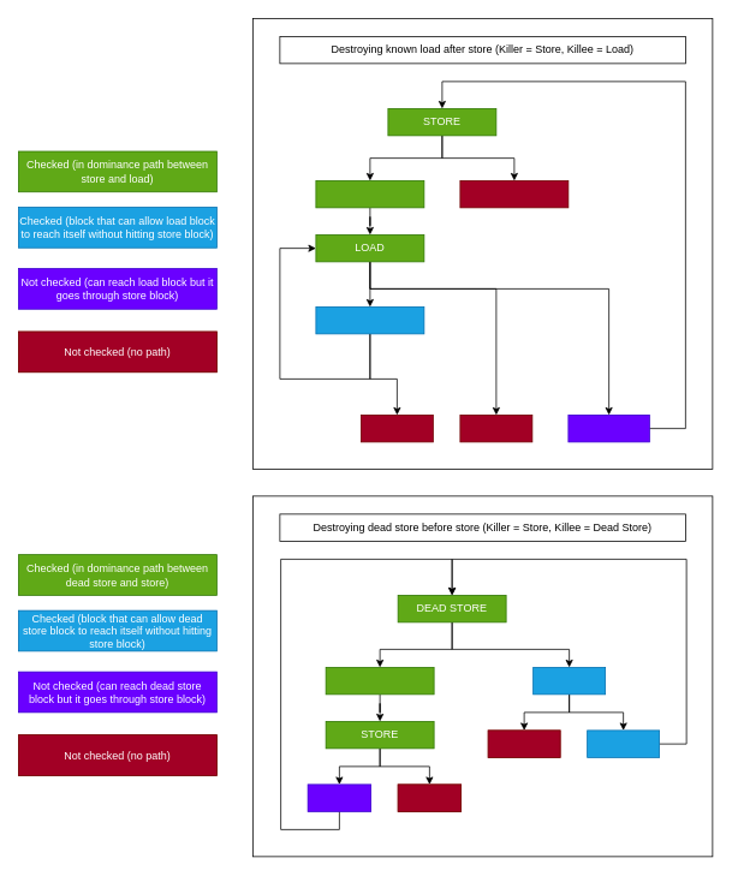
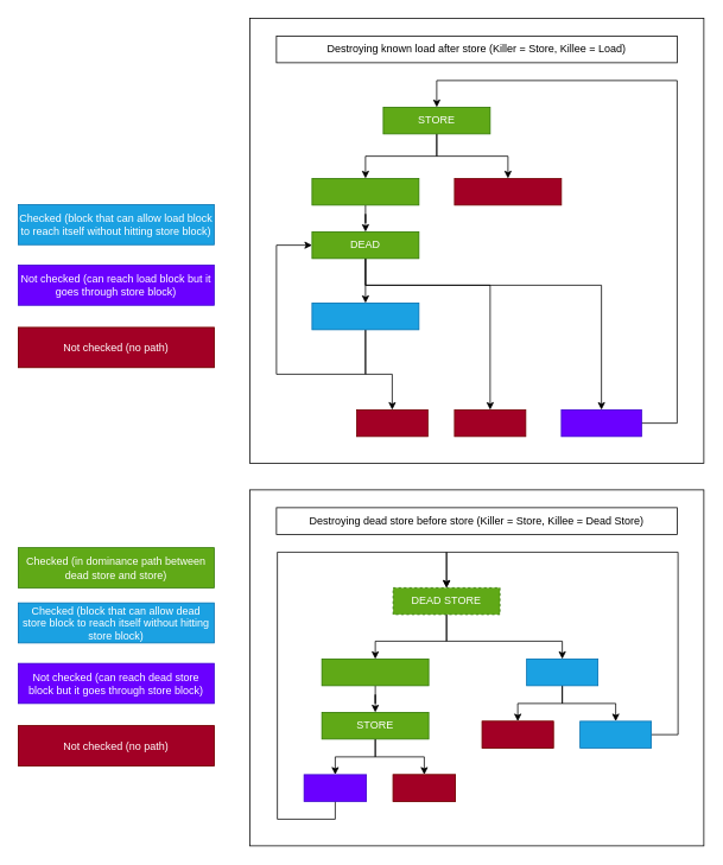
  <mxCell id="0" />
  <mxCell id="1" parent="0" />
  <mxCell id="2" value="" style="rounded=0;whiteSpace=wrap;html=1;" parent="1" vertex="1"><mxGeometry x="280" y="550" width="510" height="400" as="geometry" /></mxCell>
  <mxCell id="3" value="" style="rounded=0;whiteSpace=wrap;html=1;" parent="1" vertex="1"><mxGeometry x="280" y="20" width="510" height="500" as="geometry" /></mxCell>
  <mxCell id="4" style="edgeStyle=orthogonalEdgeStyle;rounded=0;orthogonalLoop=1;jettySize=auto;html=1;" parent="1" source="6" target="8" edge="1"><mxGeometry relative="1" as="geometry" /></mxCell>
  <mxCell id="5" style="edgeStyle=orthogonalEdgeStyle;rounded=0;orthogonalLoop=1;jettySize=auto;html=1;entryX=0.5;entryY=0;entryDx=0;entryDy=0;" parent="1" source="6" target="9" edge="1"><mxGeometry relative="1" as="geometry" /></mxCell>
  <mxCell id="6" value="STORE" style="rounded=0;whiteSpace=wrap;html=1;fillColor=#60a917;strokeColor=#2D7600;fontColor=#ffffff;" parent="1" vertex="1"><mxGeometry x="430" y="120" width="120" height="30" as="geometry" /></mxCell>
  <mxCell id="7" style="edgeStyle=orthogonalEdgeStyle;rounded=0;orthogonalLoop=1;jettySize=auto;html=1;" parent="1" source="8" target="13" edge="1"><mxGeometry relative="1" as="geometry" /></mxCell>
  <mxCell id="8" value="" style="rounded=0;whiteSpace=wrap;html=1;fillColor=#60a917;strokeColor=#2D7600;fontColor=#ffffff;" parent="1" vertex="1"><mxGeometry x="350" y="200" width="120" height="30" as="geometry" /></mxCell>
  <mxCell id="9" value="" style="rounded=0;whiteSpace=wrap;html=1;fillColor=#a20025;strokeColor=#6F0000;fontColor=#ffffff;" parent="1" vertex="1"><mxGeometry x="510" y="200" width="120" height="30" as="geometry" /></mxCell>
  <mxCell id="10" style="edgeStyle=orthogonalEdgeStyle;rounded=0;orthogonalLoop=1;jettySize=auto;html=1;entryX=0.5;entryY=0;entryDx=0;entryDy=0;" parent="1" source="13" target="16" edge="1"><mxGeometry relative="1" as="geometry" /></mxCell>
  <mxCell id="11" style="edgeStyle=orthogonalEdgeStyle;rounded=0;orthogonalLoop=1;jettySize=auto;html=1;entryX=0.5;entryY=0;entryDx=0;entryDy=0;" parent="1" source="13" target="18" edge="1"><mxGeometry relative="1" as="geometry"><mxPoint x="620" y="460" as="targetPoint" /><Array as="points"><mxPoint x="410" y="320" /><mxPoint x="550" y="320" /></Array></mxGeometry></mxCell>
  <mxCell id="12" style="edgeStyle=orthogonalEdgeStyle;rounded=0;orthogonalLoop=1;jettySize=auto;html=1;" parent="1" source="13" target="20" edge="1"><mxGeometry relative="1" as="geometry"><Array as="points"><mxPoint x="410" y="320" /><mxPoint x="675" y="320" /></Array></mxGeometry></mxCell>
- <mxCell id="13" value="LOAD" style="rounded=0;whiteSpace=wrap;html=1;fillColor=#60a917;strokeColor=#2D7600;fontColor=#ffffff;" parent="1" vertex="1"><mxGeometry x="350" y="260" width="120" height="30" as="geometry" /></mxCell>
+ <mxCell id="13" value="DEAD" style="rounded=0;whiteSpace=wrap;html=1;fillColor=#60a917;strokeColor=#2D7600;fontColor=#ffffff;" parent="1" vertex="1"><mxGeometry x="350" y="260" width="120" height="30" as="geometry" /></mxCell>
  <mxCell id="14" style="edgeStyle=orthogonalEdgeStyle;rounded=0;orthogonalLoop=1;jettySize=auto;html=1;" parent="1" source="16" edge="1"><mxGeometry relative="1" as="geometry"><mxPoint x="350" y="275" as="targetPoint" /><Array as="points"><mxPoint x="410" y="420" /><mxPoint x="310" y="420" /><mxPoint x="310" y="275" /><mxPoint x="350" y="275" /></Array></mxGeometry></mxCell>
  <mxCell id="15" style="edgeStyle=orthogonalEdgeStyle;rounded=0;orthogonalLoop=1;jettySize=auto;html=1;" parent="1" source="16" target="17" edge="1"><mxGeometry relative="1" as="geometry"><Array as="points"><mxPoint x="410" y="420" /><mxPoint x="440" y="420" /></Array></mxGeometry></mxCell>
  <mxCell id="16" value="" style="rounded=0;whiteSpace=wrap;html=1;fillColor=#1ba1e2;strokeColor=#006EAF;fontColor=#ffffff;" parent="1" vertex="1"><mxGeometry x="350" y="340" width="120" height="30" as="geometry" /></mxCell>
  <mxCell id="17" value="" style="rounded=0;whiteSpace=wrap;html=1;fillColor=#a20025;strokeColor=#6F0000;fontColor=#ffffff;" parent="1" vertex="1"><mxGeometry x="400" y="460" width="80" height="30" as="geometry" /></mxCell>
  <mxCell id="18" value="" style="rounded=0;whiteSpace=wrap;html=1;fillColor=#a20025;strokeColor=#6F0000;fontColor=#ffffff;" parent="1" vertex="1"><mxGeometry x="510" y="460" width="80" height="30" as="geometry" /></mxCell>
  <mxCell id="19" style="edgeStyle=orthogonalEdgeStyle;rounded=0;orthogonalLoop=1;jettySize=auto;html=1;" parent="1" source="20" target="6" edge="1"><mxGeometry relative="1" as="geometry"><Array as="points"><mxPoint x="760" y="475" /><mxPoint x="760" y="90" /><mxPoint x="490" y="90" /></Array></mxGeometry></mxCell>
  <mxCell id="20" value="" style="rounded=0;whiteSpace=wrap;html=1;fillColor=#6a00ff;strokeColor=#3700CC;fontColor=#ffffff;" parent="1" vertex="1"><mxGeometry x="630" y="460" width="90" height="30" as="geometry" /></mxCell>
- <mxCell id="21" value="Checked (in dominance path between store and load)" style="rounded=0;whiteSpace=wrap;html=1;fillColor=#60a917;strokeColor=#2D7600;fontColor=#ffffff;" parent="1" vertex="1"><mxGeometry x="20" y="167.5" width="220" height="45" as="geometry" /></mxCell>
  <mxCell id="22" value="Checked (block that can allow load block to reach itself without hitting store block)" style="rounded=0;whiteSpace=wrap;html=1;fillColor=#1ba1e2;strokeColor=#006EAF;fontColor=#ffffff;" parent="1" vertex="1"><mxGeometry x="20" y="229.5" width="220" height="45" as="geometry" /></mxCell>
  <mxCell id="23" value="Not checked (can reach load block but it goes through store block)" style="rounded=0;whiteSpace=wrap;html=1;fillColor=#6a00ff;strokeColor=#3700CC;fontColor=#ffffff;" parent="1" vertex="1"><mxGeometry x="20" y="297.5" width="220" height="45" as="geometry" /></mxCell>
  <mxCell id="24" value="Not checked (no path)" style="rounded=0;whiteSpace=wrap;html=1;fillColor=#f8cecc;strokeColor=#b85450;" parent="1" vertex="1"><mxGeometry x="20" y="367.5" width="220" height="45" as="geometry" /></mxCell>
  <mxCell id="25" value="Destroying known load after store (Killer = Store, Killee = Load)" style="rounded=0;whiteSpace=wrap;html=1;" parent="1" vertex="1"><mxGeometry x="310" y="40" width="450" height="30" as="geometry" /></mxCell>
  <mxCell id="26" style="edgeStyle=orthogonalEdgeStyle;rounded=0;orthogonalLoop=1;jettySize=auto;html=1;" parent="1" source="28" target="30" edge="1"><mxGeometry relative="1" as="geometry"><Array as="points"><mxPoint x="501" y="720" /><mxPoint x="421" y="720" /></Array></mxGeometry></mxCell>
  <mxCell id="27" style="edgeStyle=orthogonalEdgeStyle;rounded=0;orthogonalLoop=1;jettySize=auto;html=1;entryX=0.5;entryY=0;entryDx=0;entryDy=0;" parent="1" source="28" target="42" edge="1"><mxGeometry relative="1" as="geometry"><mxPoint x="701" y="740" as="targetPoint" /><Array as="points"><mxPoint x="501" y="720" /><mxPoint x="631" y="720" /></Array></mxGeometry></mxCell>
- <mxCell id="28" value="DEAD STORE" style="rounded=0;whiteSpace=wrap;html=1;fillColor=#60a917;strokeColor=#2D7600;fontColor=#ffffff;" parent="1" vertex="1"><mxGeometry x="441" y="660" width="120" height="30" as="geometry" /></mxCell>
+ <mxCell id="28" value="DEAD STORE" style="rounded=0;whiteSpace=wrap;html=1;fillColor=#60a917;strokeColor=#2D7600;fontColor=#ffffff;dashed=1;" parent="1" vertex="1"><mxGeometry x="441" y="660" width="120" height="30" as="geometry" /></mxCell>
  <mxCell id="29" style="edgeStyle=orthogonalEdgeStyle;rounded=0;orthogonalLoop=1;jettySize=auto;html=1;" parent="1" source="30" target="33" edge="1"><mxGeometry relative="1" as="geometry" /></mxCell>
  <mxCell id="30" value="" style="rounded=0;whiteSpace=wrap;html=1;fillColor=#60a917;strokeColor=#2D7600;fontColor=#ffffff;" parent="1" vertex="1"><mxGeometry x="361" y="740" width="120" height="30" as="geometry" /></mxCell>
  <mxCell id="31" style="edgeStyle=orthogonalEdgeStyle;rounded=0;orthogonalLoop=1;jettySize=auto;html=1;entryX=0.5;entryY=0;entryDx=0;entryDy=0;" parent="1" source="33" target="34" edge="1"><mxGeometry relative="1" as="geometry" /></mxCell>
  <mxCell id="32" style="edgeStyle=orthogonalEdgeStyle;rounded=0;orthogonalLoop=1;jettySize=auto;html=1;" parent="1" source="33" target="36" edge="1"><mxGeometry relative="1" as="geometry" /></mxCell>
  <mxCell id="33" value="STORE" style="rounded=0;whiteSpace=wrap;html=1;fillColor=#60a917;strokeColor=#2D7600;fontColor=#ffffff;" parent="1" vertex="1"><mxGeometry x="361" y="800" width="120" height="30" as="geometry" /></mxCell>
  <mxCell id="34" value="" style="rounded=0;whiteSpace=wrap;html=1;fillColor=#f8cecc;strokeColor=#b85450;" parent="1" vertex="1"><mxGeometry x="441" y="870" width="70" height="30" as="geometry" /></mxCell>
  <mxCell id="35" style="edgeStyle=orthogonalEdgeStyle;rounded=0;orthogonalLoop=1;jettySize=auto;html=1;" parent="1" source="36" target="28" edge="1"><mxGeometry relative="1" as="geometry"><Array as="points"><mxPoint x="376" y="920" /><mxPoint x="311" y="920" /><mxPoint x="311" y="620" /><mxPoint x="501" y="620" /></Array></mxGeometry></mxCell>
  <mxCell id="36" value="" style="rounded=0;whiteSpace=wrap;html=1;fillColor=#6a00ff;strokeColor=#3700CC;fontColor=#ffffff;" parent="1" vertex="1"><mxGeometry x="341" y="870" width="70" height="30" as="geometry" /></mxCell>
  <mxCell id="37" value="" style="rounded=0;whiteSpace=wrap;html=1;fillColor=#f8cecc;strokeColor=#b85450;" parent="1" vertex="1"><mxGeometry x="541" y="810" width="80" height="30" as="geometry" /></mxCell>
  <mxCell id="38" style="edgeStyle=orthogonalEdgeStyle;rounded=0;orthogonalLoop=1;jettySize=auto;html=1;entryX=0.5;entryY=0;entryDx=0;entryDy=0;" parent="1" source="39" target="28" edge="1"><mxGeometry relative="1" as="geometry"><Array as="points"><mxPoint x="761" y="825" /><mxPoint x="761" y="620" /><mxPoint x="501" y="620" /></Array></mxGeometry></mxCell>
  <mxCell id="39" value="" style="rounded=0;whiteSpace=wrap;html=1;fillColor=#1ba1e2;strokeColor=#006EAF;fontColor=#ffffff;" parent="1" vertex="1"><mxGeometry x="651" y="810" width="80" height="30" as="geometry" /></mxCell>
  <mxCell id="40" style="edgeStyle=orthogonalEdgeStyle;rounded=0;orthogonalLoop=1;jettySize=auto;html=1;" parent="1" source="42" target="37" edge="1"><mxGeometry relative="1" as="geometry" /></mxCell>
  <mxCell id="41" style="edgeStyle=orthogonalEdgeStyle;rounded=0;orthogonalLoop=1;jettySize=auto;html=1;entryX=0.5;entryY=0;entryDx=0;entryDy=0;" parent="1" source="42" target="39" edge="1"><mxGeometry relative="1" as="geometry" /></mxCell>
  <mxCell id="42" value="" style="rounded=0;whiteSpace=wrap;html=1;fillColor=#1ba1e2;strokeColor=#006EAF;fontColor=#ffffff;" parent="1" vertex="1"><mxGeometry x="591" y="740" width="80" height="30" as="geometry" /></mxCell>
  <mxCell id="43" value="Destroying dead store before store (Killer = Store, Killee = Dead Store)" style="rounded=0;whiteSpace=wrap;html=1;" parent="1" vertex="1"><mxGeometry x="310" y="570" width="450" height="30" as="geometry" /></mxCell>
  <mxCell id="44" value="Checked (in dominance path between dead store and store)" style="rounded=0;whiteSpace=wrap;html=1;fillColor=#60a917;strokeColor=#2D7600;fontColor=#ffffff;" parent="1" vertex="1"><mxGeometry x="20" y="615" width="220" height="45" as="geometry" /></mxCell>
  <mxCell id="45" value="Checked (block that can allow dead store block to reach itself without hitting store block)" style="rounded=0;whiteSpace=wrap;html=1;fillColor=#1ba1e2;strokeColor=#006EAF;fontColor=#ffffff;" parent="1" vertex="1"><mxGeometry x="20" y="677" width="220" height="45" as="geometry" /></mxCell>
  <mxCell id="46" value="Not checked (can reach dead store block but it goes through store block)" style="rounded=0;whiteSpace=wrap;html=1;fillColor=#6a00ff;strokeColor=#3700CC;fontColor=#ffffff;" parent="1" vertex="1"><mxGeometry x="20" y="745" width="220" height="45" as="geometry" /></mxCell>
  <mxCell id="47" value="Not checked (no path)" style="rounded=0;whiteSpace=wrap;html=1;fillColor=#f8cecc;strokeColor=#b85450;" parent="1" vertex="1"><mxGeometry x="20" y="815" width="220" height="45" as="geometry" /></mxCell>
  <mxCell id="48" value="Not checked (no path)" style="rounded=0;whiteSpace=wrap;html=1;fillColor=#a20025;strokeColor=#6F0000;fontColor=#ffffff;" parent="1" vertex="1"><mxGeometry x="20" y="367.5" width="220" height="45" as="geometry" /></mxCell>
  <mxCell id="49" value="Not checked (no path)" style="rounded=0;whiteSpace=wrap;html=1;fillColor=#a20025;strokeColor=#6F0000;fontColor=#ffffff;" parent="1" vertex="1"><mxGeometry x="20" y="815" width="220" height="45" as="geometry" /></mxCell>
  <mxCell id="50" value="" style="rounded=0;whiteSpace=wrap;html=1;fillColor=#a20025;strokeColor=#6F0000;fontColor=#ffffff;" parent="1" vertex="1"><mxGeometry x="441" y="870" width="70" height="30" as="geometry" /></mxCell>
  <mxCell id="51" value="" style="rounded=0;whiteSpace=wrap;html=1;fillColor=#a20025;strokeColor=#6F0000;fontColor=#ffffff;" parent="1" vertex="1"><mxGeometry x="541" y="810" width="80" height="30" as="geometry" /></mxCell>
